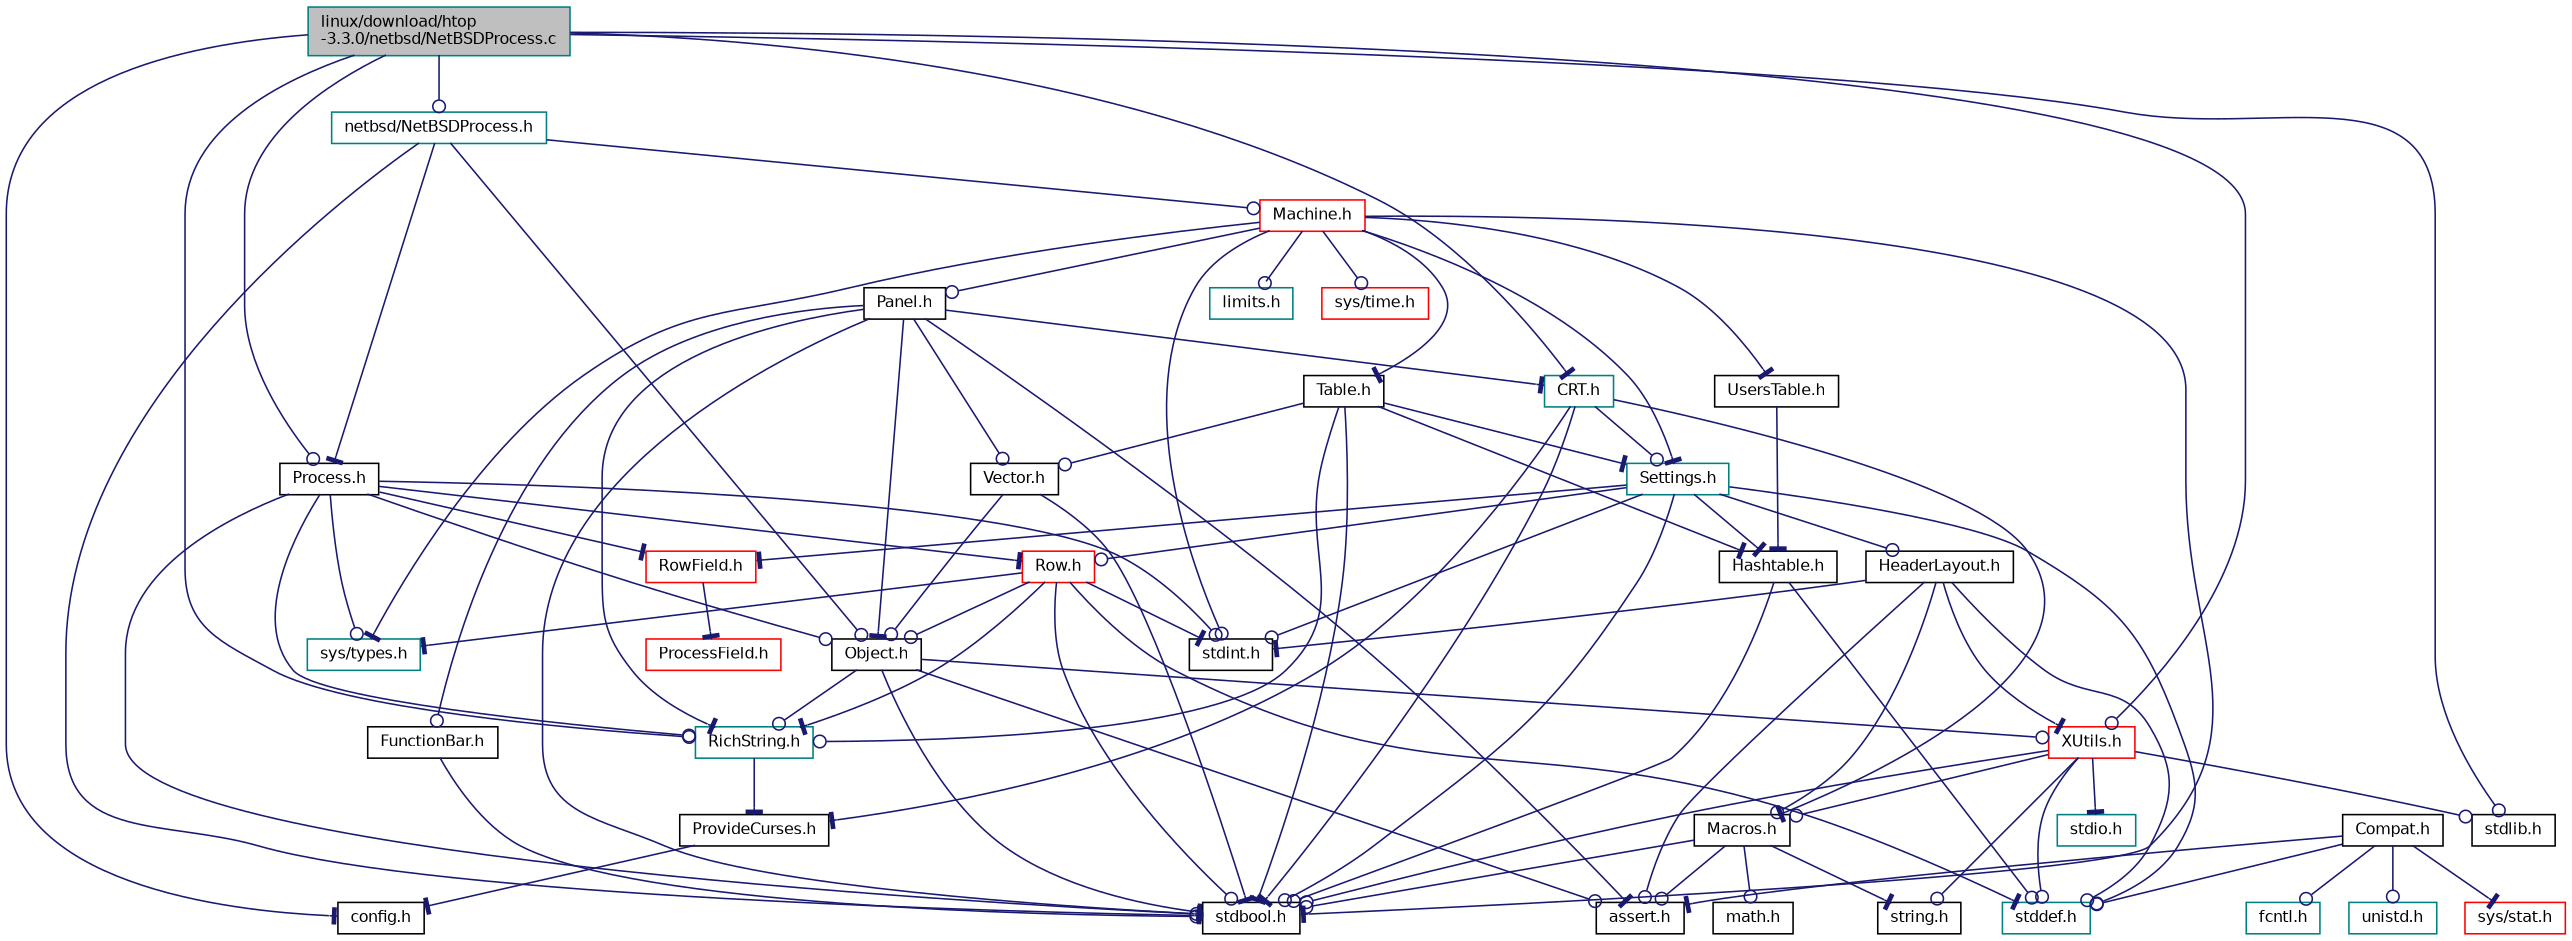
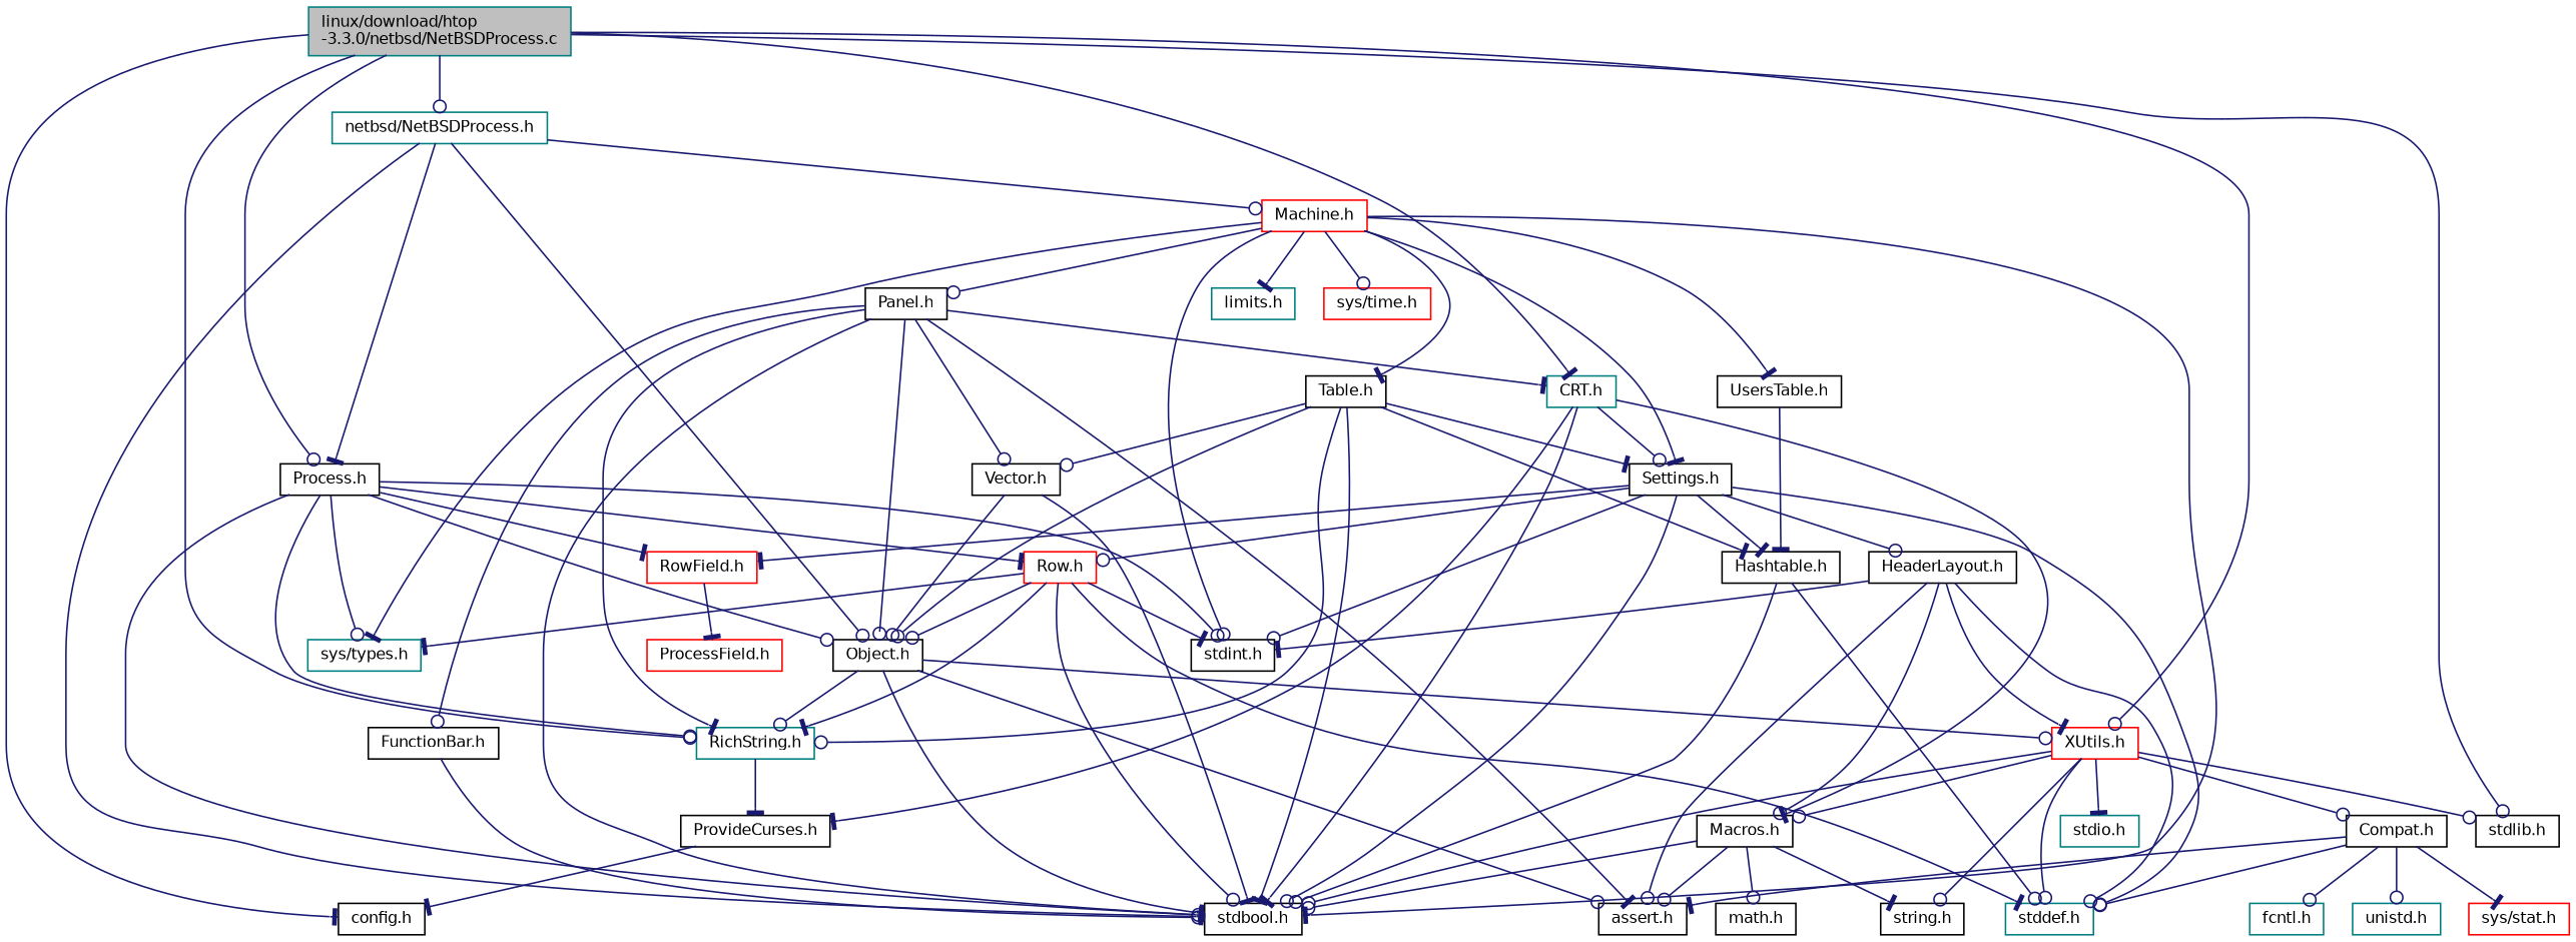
  digraph {
    node [color=black fillcolor=white fontname=Helvetica fontsize=10 shape=record style=filled]
    edge [arrowhead=odot color=midnightblue fontname=Helvetica fontsize=10 labelfontname=Helvetica labelfontsize=10 style=solid]
    n1 [color=teal fillcolor=grey75 fontcolor=black height=0.2 label="linux/download/htop\l-3.3.0/netbsd/NetBSDProcess.c" width=0.4]
    n2 [height=0.2 label="config.h" width=0.4]
    n3 [color=teal height=0.2 label="netbsd/NetBSDProcess.h" width=0.4]
    n4 [color=teal height=0.2 label="CRT.h" width=0.4]
    n5 [color=red height=0.2 label="XUtils.h" width=0.4]
    n6 [height=0.2 label="stdlib.h" width=0.4]
    n7 [color=teal height=0.2 label="RichString.h" width=0.4]
    n8 [height=0.2 label="Process.h" width=0.4]
    n9 [height=0.2 label="stdbool.h" width=0.4]
    n10 [color=red height=0.2 label="Machine.h" width=0.4]
    n11 [height=0.2 label="Object.h" width=0.4]
-   n12 [color=teal height=0.2 label="Settings.h" width=0.4]
+   n12 [height=0.2 label="Settings.h" width=0.4]
    n13 [height=0.2 label="Macros.h" width=0.4]
    n14 [height=0.2 label="ProvideCurses.h" width=0.4]
    n15 [height=0.2 label="string.h" width=0.4]
    n16 [color=teal height=0.2 label="stddef.h" width=0.4]
    n17 [color=teal height=0.2 label="stdio.h" width=0.4]
    n18 [height=0.2 label="Compat.h" width=0.4]
    n19 [height=0.2 label="stdint.h" width=0.4]
    n20 [color=teal height=0.2 label="sys/types.h" width=0.4]
    n21 [color=red height=0.2 label="Row.h" width=0.4]
    n22 [color=red height=0.2 label="RowField.h" width=0.4]
    n23 [color=teal height=0.2 label="limits.h" width=0.4]
    n24 [color=red height=0.2 label="sys/time.h" width=0.4]
    n25 [height=0.2 label="Panel.h" width=0.4]
    n26 [height=0.2 label="Table.h" width=0.4]
    n27 [height=0.2 label="UsersTable.h" width=0.4]
    n28 [height=0.2 label="assert.h" width=0.4]
    n29 [height=0.2 label="FunctionBar.h" width=0.4]
    n30 [height=0.2 label="Vector.h" width=0.4]
    n31 [height=0.2 label="Hashtable.h" width=0.4]
    n32 [height=0.2 label="HeaderLayout.h" width=0.4]
    n33 [height=0.2 label="math.h" width=0.4]
    n34 [color=red height=0.2 label="ProcessField.h" width=0.4]
    n35 [color=teal height=0.2 label="fcntl.h" width=0.4]
    n36 [color=teal height=0.2 label="unistd.h" width=0.4]
    n37 [color=red height=0.2 label="sys/stat.h" width=0.4]
    n1 -> n2 [arrowhead=tee]
    n1 -> n3
    n1 -> n4 [arrowhead=tee]
    n1 -> n5
    n1 -> n6
    n1 -> n7
    n1 -> n8
    n3 -> n8 [arrowhead=tee]
    n3 -> n9 [arrowhead=tee]
    n3 -> n10
    n3 -> n11
    n4 -> n9 [arrowhead=tee]
    n4 -> n12
    n4 -> n13 [arrowhead=tee]
    n4 -> n14 [arrowhead=tee]
    n5 -> n6
    n5 -> n9
    n5 -> n13
    n5 -> n15
    n5 -> n16
    n5 -> n17 [arrowhead=tee]
+   n5 -> n18
    n7 -> n14 [arrowhead=tee]
    n8 -> n7
    n8 -> n9 [arrowhead=tee]
    n8 -> n11
    n8 -> n19
    n8 -> n20
    n8 -> n21 [arrowhead=tee]
    n8 -> n22 [arrowhead=tee]
    n10 -> n9 [arrowhead=tee]
    n10 -> n12 [arrowhead=tee]
    n10 -> n19
    n10 -> n20 [arrowhead=tee]
-   n10 -> n23
+   n10 -> n23 [arrowhead=tee]
    n10 -> n24
    n10 -> n25
    n10 -> n26 [arrowhead=tee]
    n10 -> n27 [arrowhead=tee]
    n11 -> n5
    n11 -> n7
    n11 -> n9 [arrowhead=tee]
    n11 -> n28
    n12 -> n9
    n12 -> n16
    n12 -> n19
    n12 -> n21
    n12 -> n22 [arrowhead=tee]
    n12 -> n31 [arrowhead=tee]
    n12 -> n32
    n13 -> n9
    n13 -> n15 [arrowhead=tee]
    n13 -> n28
    n13 -> n33
    n14 -> n2 [arrowhead=tee]
    n18 -> n16
    n18 -> n28 [arrowhead=tee]
    n18 -> n35
    n18 -> n36
    n18 -> n37 [arrowhead=tee]
    n21 -> n7 [arrowhead=tee]
    n21 -> n9
    n21 -> n11
    n21 -> n16 [arrowhead=tee]
    n21 -> n19 [arrowhead=tee]
    n21 -> n20 [arrowhead=tee]
    n22 -> n34 [arrowhead=tee]
    n25 -> n4 [arrowhead=tee]
    n25 -> n7 [arrowhead=tee]
    n25 -> n9
-   n25 -> n11 [arrowhead=tee]
+   n25 -> n11
    n25 -> n28 [arrowhead=tee]
    n25 -> n29
    n25 -> n30
    n26 -> n7
    n26 -> n9 [arrowhead=tee]
+   n26 -> n11
    n26 -> n12 [arrowhead=tee]
    n26 -> n30
    n26 -> n31 [arrowhead=tee]
    n27 -> n31 [arrowhead=tee]
    n29 -> n9
    n30 -> n9 [arrowhead=tee]
    n30 -> n11
    n31 -> n9
    n31 -> n16
    n32 -> n5 [arrowhead=tee]
    n32 -> n13
    n32 -> n16
    n32 -> n19 [arrowhead=tee]
    n32 -> n28
  }
